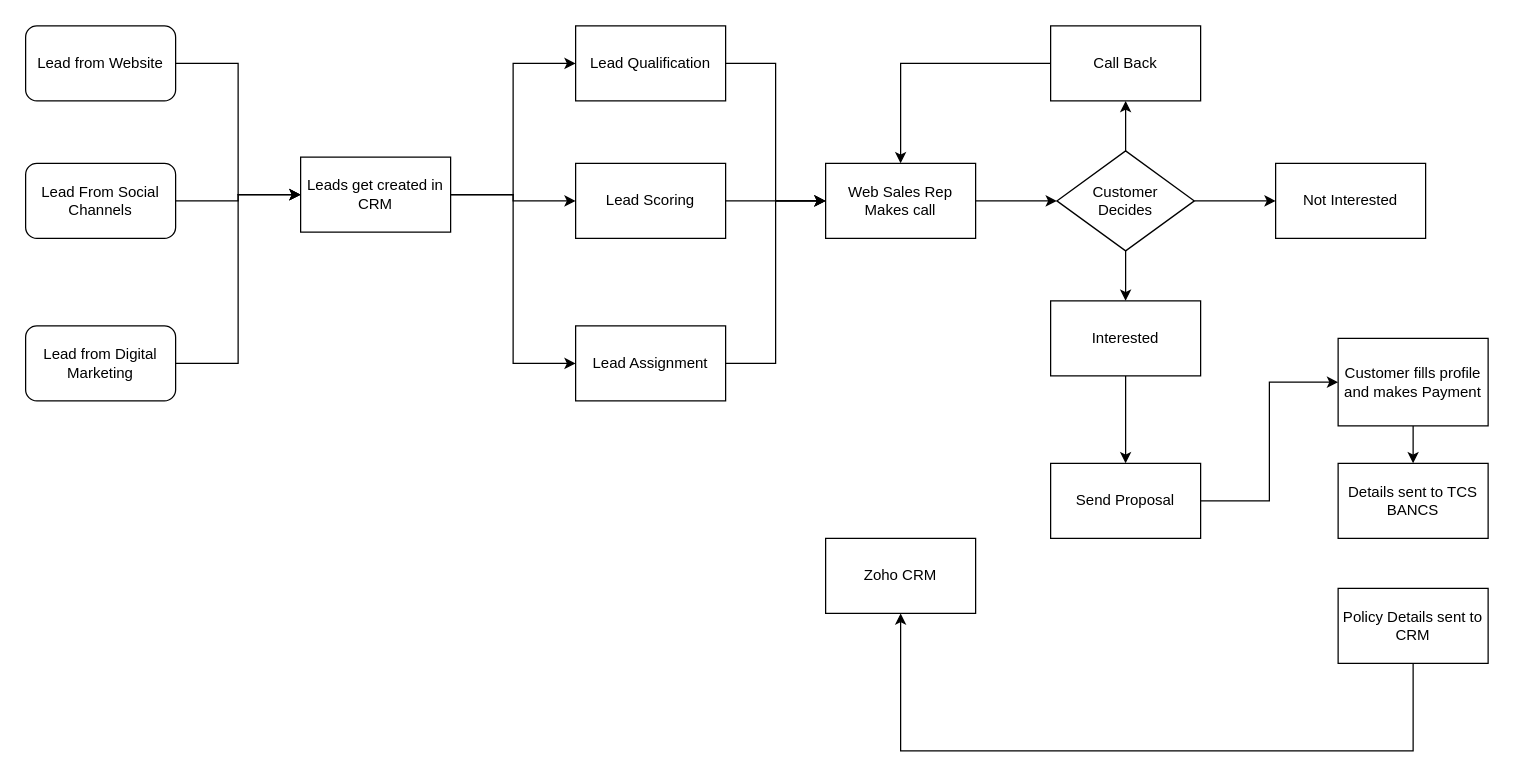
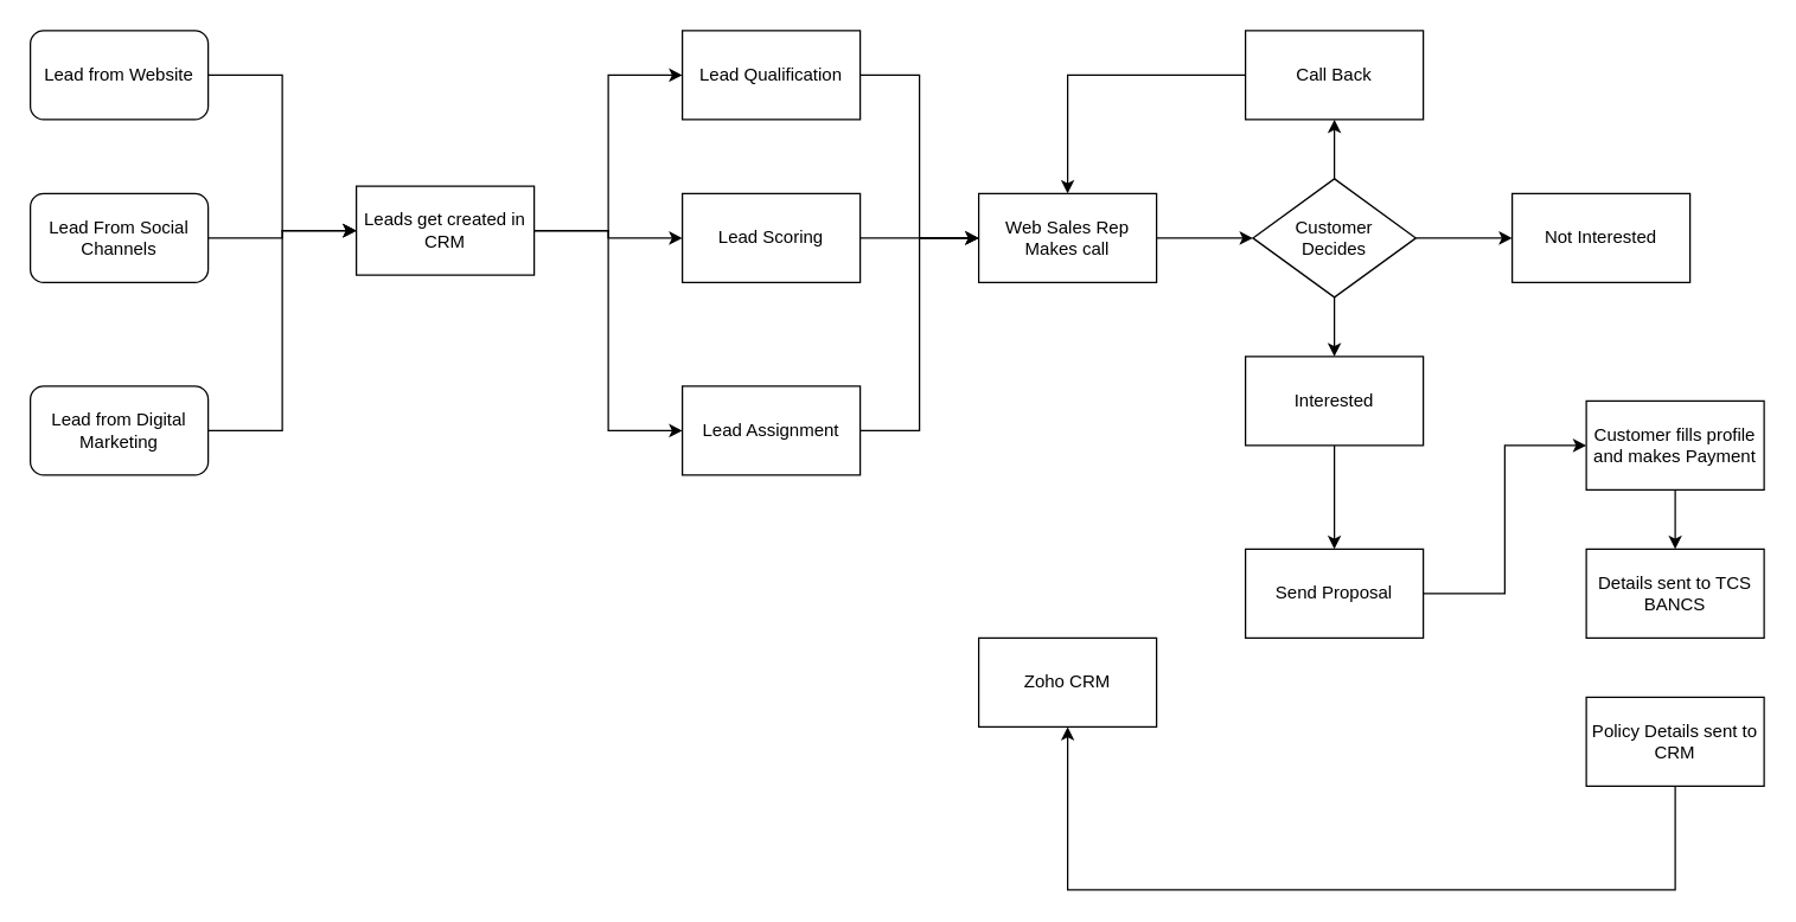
  <mxCell id="0" />
  <mxCell id="1" parent="0" />
  <mxCell id="2" value="Not Interested" style="rounded=0;whiteSpace=wrap;html=1;" vertex="1" parent="1"><mxGeometry x="1020" y="130" width="120" height="60" as="geometry" /></mxCell>
  <mxCell id="3" value="" style="edgeStyle=orthogonalEdgeStyle;rounded=0;orthogonalLoop=1;jettySize=auto;html=1;" edge="1" parent="1" source="6" target="2"><mxGeometry relative="1" as="geometry" /></mxCell>
  <mxCell id="4" value="" style="edgeStyle=orthogonalEdgeStyle;rounded=0;orthogonalLoop=1;jettySize=auto;html=1;" edge="1" parent="1" source="6" target="8"><mxGeometry relative="1" as="geometry" /></mxCell>
  <mxCell id="5" value="" style="edgeStyle=orthogonalEdgeStyle;rounded=0;orthogonalLoop=1;jettySize=auto;html=1;" edge="1" parent="1" source="6" target="10"><mxGeometry relative="1" as="geometry" /></mxCell>
  <mxCell id="6" value="Customer&lt;br&gt;Decides" style="rhombus;whiteSpace=wrap;html=1;" vertex="1" parent="1"><mxGeometry x="845" y="120" width="110" height="80" as="geometry" /></mxCell>
  <mxCell id="7" style="edgeStyle=orthogonalEdgeStyle;rounded=0;orthogonalLoop=1;jettySize=auto;html=1;entryX=0.5;entryY=0;entryDx=0;entryDy=0;" edge="1" parent="1" source="8" target="14"><mxGeometry relative="1" as="geometry" /></mxCell>
  <mxCell id="8" value="Call Back" style="rounded=0;whiteSpace=wrap;html=1;" vertex="1" parent="1"><mxGeometry x="840" y="20" width="120" height="60" as="geometry" /></mxCell>
  <mxCell id="9" value="" style="edgeStyle=orthogonalEdgeStyle;rounded=0;orthogonalLoop=1;jettySize=auto;html=1;" edge="1" parent="1" source="10" target="12"><mxGeometry relative="1" as="geometry" /></mxCell>
  <mxCell id="10" value="Inte&lt;span style=&quot;background-color: initial;&quot;&gt;rested&lt;/span&gt;" style="rounded=0;whiteSpace=wrap;html=1;" vertex="1" parent="1"><mxGeometry x="840" y="240" width="120" height="60" as="geometry" /></mxCell>
  <mxCell id="11" style="edgeStyle=orthogonalEdgeStyle;rounded=0;orthogonalLoop=1;jettySize=auto;html=1;entryX=0;entryY=0.5;entryDx=0;entryDy=0;" edge="1" parent="1" source="12" target="32"><mxGeometry relative="1" as="geometry" /></mxCell>
  <mxCell id="12" value="Send Proposal" style="rounded=0;whiteSpace=wrap;html=1;" vertex="1" parent="1"><mxGeometry x="840" y="370" width="120" height="60" as="geometry" /></mxCell>
  <mxCell id="13" value="" style="edgeStyle=orthogonalEdgeStyle;rounded=0;orthogonalLoop=1;jettySize=auto;html=1;" edge="1" parent="1" source="14" target="6"><mxGeometry relative="1" as="geometry" /></mxCell>
  <mxCell id="14" value="Web Sales Rep Makes call" style="rounded=0;whiteSpace=wrap;html=1;" vertex="1" parent="1"><mxGeometry x="660" y="130" width="120" height="60" as="geometry" /></mxCell>
  <mxCell id="15" style="edgeStyle=orthogonalEdgeStyle;rounded=0;orthogonalLoop=1;jettySize=auto;html=1;entryX=0;entryY=0.5;entryDx=0;entryDy=0;" edge="1" parent="1" source="16" target="14"><mxGeometry relative="1" as="geometry" /></mxCell>
  <mxCell id="16" value="Lead Qualification" style="rounded=0;whiteSpace=wrap;html=1;" vertex="1" parent="1"><mxGeometry x="460" y="20" width="120" height="60" as="geometry" /></mxCell>
  <mxCell id="17" value="" style="edgeStyle=orthogonalEdgeStyle;rounded=0;orthogonalLoop=1;jettySize=auto;html=1;" edge="1" parent="1" source="18" target="14"><mxGeometry relative="1" as="geometry" /></mxCell>
  <mxCell id="18" value="Lead Scoring" style="rounded=0;whiteSpace=wrap;html=1;" vertex="1" parent="1"><mxGeometry x="460" y="130" width="120" height="60" as="geometry" /></mxCell>
  <mxCell id="19" style="edgeStyle=orthogonalEdgeStyle;rounded=0;orthogonalLoop=1;jettySize=auto;html=1;entryX=0;entryY=0.5;entryDx=0;entryDy=0;" edge="1" parent="1" source="20" target="14"><mxGeometry relative="1" as="geometry" /></mxCell>
  <mxCell id="20" value="Lead Assignment" style="rounded=0;whiteSpace=wrap;html=1;" vertex="1" parent="1"><mxGeometry x="460" y="260" width="120" height="60" as="geometry" /></mxCell>
  <mxCell id="21" value="" style="edgeStyle=orthogonalEdgeStyle;rounded=0;orthogonalLoop=1;jettySize=auto;html=1;" edge="1" parent="1" source="24" target="18"><mxGeometry relative="1" as="geometry" /></mxCell>
  <mxCell id="22" style="edgeStyle=orthogonalEdgeStyle;rounded=0;orthogonalLoop=1;jettySize=auto;html=1;entryX=0;entryY=0.5;entryDx=0;entryDy=0;" edge="1" parent="1" source="24" target="16"><mxGeometry relative="1" as="geometry" /></mxCell>
  <mxCell id="23" style="edgeStyle=orthogonalEdgeStyle;rounded=0;orthogonalLoop=1;jettySize=auto;html=1;entryX=0;entryY=0.5;entryDx=0;entryDy=0;" edge="1" parent="1" source="24" target="20"><mxGeometry relative="1" as="geometry" /></mxCell>
  <mxCell id="24" value="Leads get created in CRM" style="rounded=0;whiteSpace=wrap;html=1;" vertex="1" parent="1"><mxGeometry x="240" y="125" width="120" height="60" as="geometry" /></mxCell>
  <mxCell id="25" style="edgeStyle=orthogonalEdgeStyle;rounded=0;orthogonalLoop=1;jettySize=auto;html=1;entryX=0;entryY=0.5;entryDx=0;entryDy=0;" edge="1" parent="1" source="26" target="24"><mxGeometry relative="1" as="geometry" /></mxCell>
  <mxCell id="26" value="Lead from Website" style="rounded=1;whiteSpace=wrap;html=1;" vertex="1" parent="1"><mxGeometry x="20" y="20" width="120" height="60" as="geometry" /></mxCell>
  <mxCell id="27" style="edgeStyle=orthogonalEdgeStyle;rounded=0;orthogonalLoop=1;jettySize=auto;html=1;" edge="1" parent="1" source="28" target="24"><mxGeometry relative="1" as="geometry" /></mxCell>
  <mxCell id="28" value="Lead From Social Channels" style="rounded=1;whiteSpace=wrap;html=1;" vertex="1" parent="1"><mxGeometry x="20" y="130" width="120" height="60" as="geometry" /></mxCell>
  <mxCell id="29" style="edgeStyle=orthogonalEdgeStyle;rounded=0;orthogonalLoop=1;jettySize=auto;html=1;entryX=0;entryY=0.5;entryDx=0;entryDy=0;" edge="1" parent="1" source="30" target="24"><mxGeometry relative="1" as="geometry" /></mxCell>
  <mxCell id="30" value="Lead from Digital Marketing" style="rounded=1;whiteSpace=wrap;html=1;" vertex="1" parent="1"><mxGeometry x="20" y="260" width="120" height="60" as="geometry" /></mxCell>
  <mxCell id="31" value="" style="edgeStyle=orthogonalEdgeStyle;rounded=0;orthogonalLoop=1;jettySize=auto;html=1;" edge="1" parent="1" source="32" target="33"><mxGeometry relative="1" as="geometry" /></mxCell>
- <mxCell id="32" value="Customer fills profile and makes Payment" style="rounded=0;whiteSpace=wrap;html=1;" vertex="1" parent="1"><mxGeometry x="1070" y="270" width="120" height="70" as="geometry" /></mxCell>
+ <mxCell id="32" value="Customer fills profile and makes Payment" style="rounded=0;whiteSpace=wrap;html=1;" vertex="1" parent="1"><mxGeometry x="1070" y="270" width="120" height="60" as="geometry" /></mxCell>
  <mxCell id="33" value="Details sent to TCS BANCS" style="rounded=0;whiteSpace=wrap;html=1;" vertex="1" parent="1"><mxGeometry x="1070" y="370" width="120" height="60" as="geometry" /></mxCell>
  <mxCell id="34" style="edgeStyle=orthogonalEdgeStyle;rounded=0;orthogonalLoop=1;jettySize=auto;html=1;entryX=0.5;entryY=1;entryDx=0;entryDy=0;" edge="1" parent="1" source="35" target="36"><mxGeometry relative="1" as="geometry"><Array as="points"><mxPoint x="1130" y="600" /><mxPoint x="720" y="600" /></Array></mxGeometry></mxCell>
  <mxCell id="35" value="&lt;div&gt;Policy Details sent to CRM&lt;/div&gt;" style="rounded=0;whiteSpace=wrap;html=1;" vertex="1" parent="1"><mxGeometry x="1070" y="470" width="120" height="60" as="geometry" /></mxCell>
  <mxCell id="36" value="Zoho CRM" style="rounded=0;whiteSpace=wrap;html=1;" vertex="1" parent="1"><mxGeometry x="660" y="430" width="120" height="60" as="geometry" /></mxCell>
